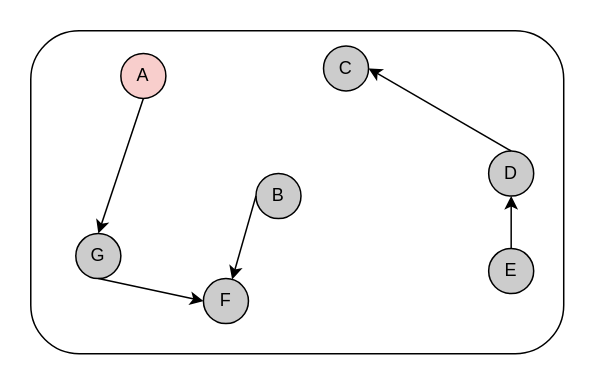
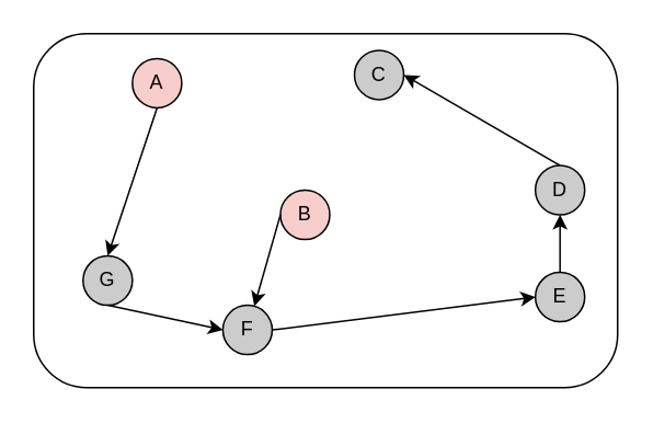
  <mxCell id="0" />
  <mxCell id="1" parent="0" />
  <mxCell id="2" value="" style="rounded=1;whiteSpace=wrap;html=1;fillColor=none;" vertex="1" parent="1"><mxGeometry x="20" y="20" width="355" height="215" as="geometry" /></mxCell>
  <mxCell id="3" value="A" style="ellipse;whiteSpace=wrap;html=1;aspect=fixed;fillColor=#f8cecc;" vertex="1" parent="1"><mxGeometry x="80" y="35" width="30" height="30" as="geometry" /></mxCell>
  <mxCell id="4" value="G" style="ellipse;whiteSpace=wrap;html=1;aspect=fixed;fillColor=#CCCCCC;" vertex="1" parent="1"><mxGeometry x="50" y="155" width="30" height="30" as="geometry" /></mxCell>
- <mxCell id="5" value="B" style="ellipse;whiteSpace=wrap;html=1;aspect=fixed;fillColor=#CCCCCC;" vertex="1" parent="1"><mxGeometry x="170" y="115" width="30" height="30" as="geometry" /></mxCell>
+ <mxCell id="5" value="B" style="ellipse;whiteSpace=wrap;html=1;aspect=fixed;fillColor=#f8cecc;" vertex="1" parent="1"><mxGeometry x="170" y="115" width="30" height="30" as="geometry" /></mxCell>
  <mxCell id="6" value="F" style="ellipse;whiteSpace=wrap;html=1;aspect=fixed;fillColor=#CCCCCC;" vertex="1" parent="1"><mxGeometry x="135" y="185" width="30" height="30" as="geometry" /></mxCell>
  <mxCell id="7" value="C" style="ellipse;whiteSpace=wrap;html=1;aspect=fixed;fillColor=#CCCCCC;" vertex="1" parent="1"><mxGeometry x="215" y="30" width="30" height="30" as="geometry" /></mxCell>
  <mxCell id="8" value="E" style="ellipse;whiteSpace=wrap;html=1;aspect=fixed;fillColor=#CCCCCC;" vertex="1" parent="1"><mxGeometry x="325" y="165" width="30" height="30" as="geometry" /></mxCell>
  <mxCell id="9" value="D" style="ellipse;whiteSpace=wrap;html=1;aspect=fixed;fillColor=#CCCCCC;" vertex="1" parent="1"><mxGeometry x="325" y="100" width="30" height="30" as="geometry" /></mxCell>
  <mxCell id="10" value="" style="endArrow=classic;html=1;exitX=0.5;exitY=0;exitDx=0;exitDy=0;entryX=0.5;entryY=1;entryDx=0;entryDy=0;" edge="1" parent="1" source="8" target="9"><mxGeometry width="50" height="50" relative="1" as="geometry"><mxPoint x="25" y="305" as="sourcePoint" /><mxPoint x="75" y="255" as="targetPoint" /></mxGeometry></mxCell>
  <mxCell id="11" value="" style="endArrow=classic;html=1;exitX=0.5;exitY=0;exitDx=0;exitDy=0;entryX=1;entryY=0.5;entryDx=0;entryDy=0;" edge="1" parent="1" source="9" target="7"><mxGeometry width="50" height="50" relative="1" as="geometry"><mxPoint x="25" y="305" as="sourcePoint" /><mxPoint x="75" y="255" as="targetPoint" /></mxGeometry></mxCell>
  <mxCell id="12" value="" style="endArrow=classic;html=1;exitX=0;exitY=0.5;exitDx=0;exitDy=0;" edge="1" parent="1" source="5" target="6"><mxGeometry width="50" height="50" relative="1" as="geometry"><mxPoint x="185" y="145" as="sourcePoint" /><mxPoint x="75" y="255" as="targetPoint" /></mxGeometry></mxCell>
  <mxCell id="13" value="" style="endArrow=classic;html=1;entryX=0.5;entryY=0;entryDx=0;entryDy=0;exitX=0.5;exitY=1;exitDx=0;exitDy=0;" edge="1" parent="1" source="3" target="4"><mxGeometry width="50" height="50" relative="1" as="geometry"><mxPoint x="25" y="305" as="sourcePoint" /><mxPoint x="75" y="255" as="targetPoint" /></mxGeometry></mxCell>
+ <mxCell id="14" value="" style="endArrow=classic;html=1;entryX=0;entryY=0.5;entryDx=0;entryDy=0;exitX=1;exitY=0.5;exitDx=0;exitDy=0;" edge="1" parent="1" source="6" target="8"><mxGeometry width="50" height="50" relative="1" as="geometry"><mxPoint x="165" y="305" as="sourcePoint" /><mxPoint x="75" y="255" as="targetPoint" /></mxGeometry></mxCell>
  <mxCell id="15" value="" style="endArrow=classic;html=1;entryX=0;entryY=0.5;entryDx=0;entryDy=0;exitX=0.5;exitY=1;exitDx=0;exitDy=0;" edge="1" parent="1" source="4" target="6"><mxGeometry width="50" height="50" relative="1" as="geometry"><mxPoint x="25" y="305" as="sourcePoint" /><mxPoint x="75" y="255" as="targetPoint" /></mxGeometry></mxCell>
